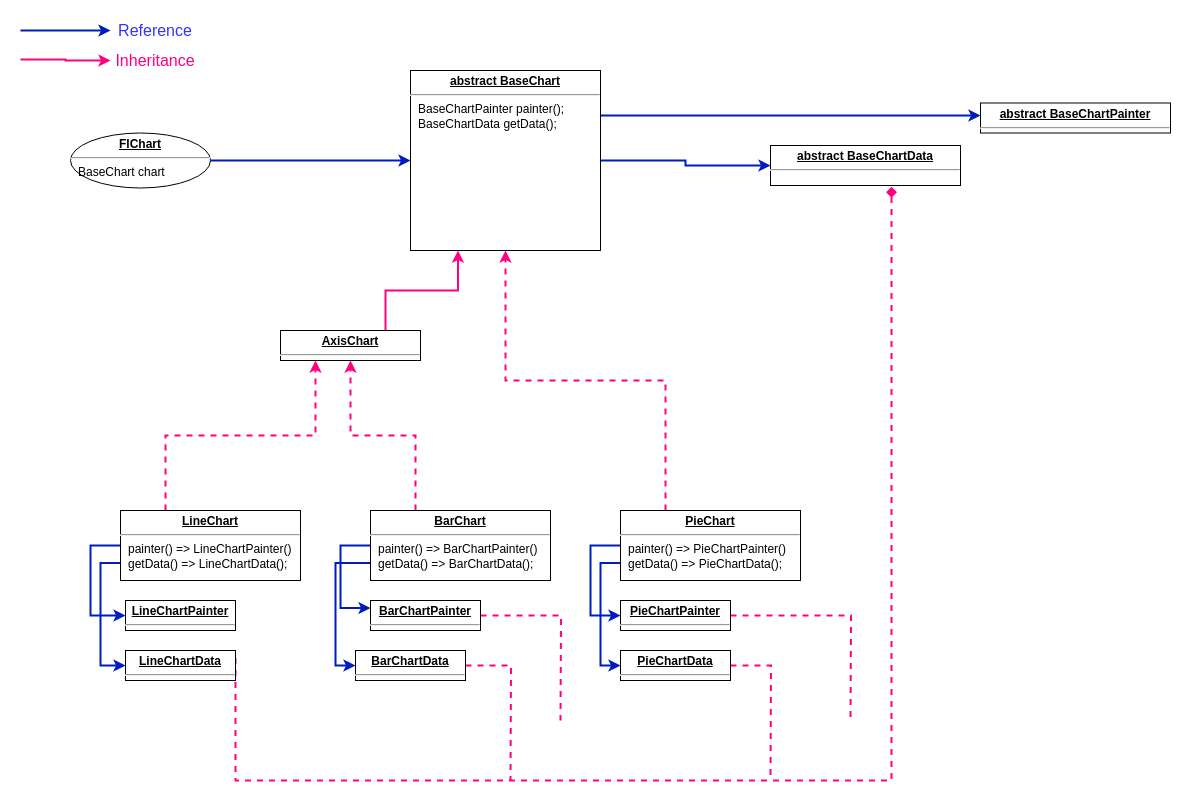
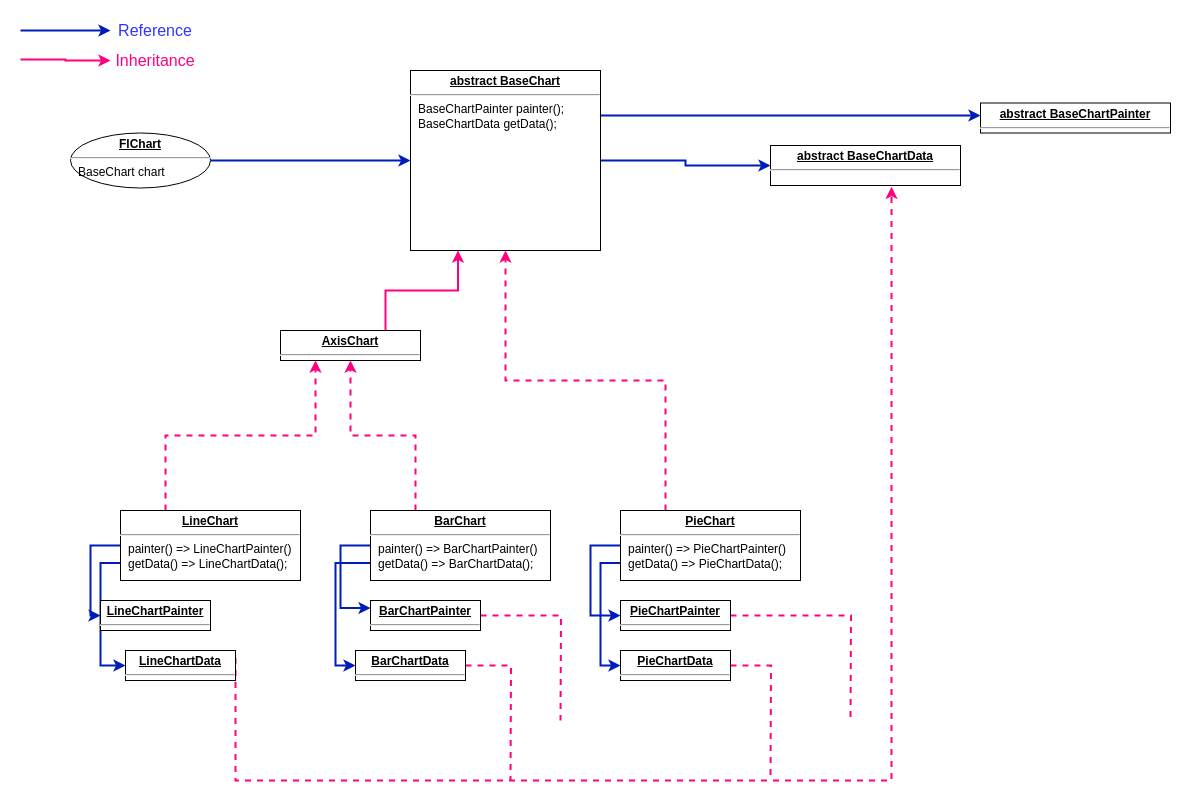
  <mxCell id="0" />
  <mxCell id="1" parent="0" />
  <mxCell id="2" style="edgeStyle=orthogonalEdgeStyle;rounded=0;orthogonalLoop=1;jettySize=auto;html=1;exitX=1;exitY=0.5;exitDx=0;exitDy=0;strokeColor=#001DBC;endArrow=classic;endFill=1;fillColor=#0050ef;strokeWidth=2;" edge="1" parent="1" source="3" target="8"><mxGeometry relative="1" as="geometry" /></mxCell>
  <mxCell id="3" value="&lt;p style=&quot;margin: 0px ; margin-top: 4px ; text-align: center ; text-decoration: underline&quot;&gt;&lt;b&gt;FlChart&lt;/b&gt;&lt;/p&gt;&lt;hr&gt;&lt;p style=&quot;margin: 0px ; margin-left: 8px&quot;&gt;BaseChart chart&lt;br&gt;&lt;/p&gt;" style="ellipse;verticalAlign=top;align=left;overflow=fill;fontSize=12;fontFamily=Helvetica;html=1;shadow=0;comic=0;labelBackgroundColor=none;strokeColor=#000000;strokeWidth=1;fillColor=#ffffff;" parent="1" vertex="1"><mxGeometry x="70" y="132.5" width="140" height="55" as="geometry" /></mxCell>
  <mxCell id="4" style="edgeStyle=orthogonalEdgeStyle;rounded=0;orthogonalLoop=1;jettySize=auto;html=1;exitX=0.75;exitY=0;exitDx=0;exitDy=0;entryX=0.25;entryY=1;entryDx=0;entryDy=0;fillColor=#d80073;strokeColor=#FF0080;strokeWidth=2;" edge="1" parent="1" source="5" target="8"><mxGeometry relative="1" as="geometry" /></mxCell>
  <mxCell id="5" value="&lt;p style=&quot;margin: 0px ; margin-top: 4px ; text-align: center ; text-decoration: underline&quot;&gt;&lt;b&gt;AxisChart&lt;/b&gt;&lt;/p&gt;&lt;hr&gt;&lt;p style=&quot;margin: 0px ; margin-left: 8px&quot;&gt;&lt;br&gt;&lt;/p&gt;" style="verticalAlign=top;align=left;overflow=fill;fontSize=12;fontFamily=Helvetica;html=1;rounded=0;shadow=0;comic=0;labelBackgroundColor=none;strokeColor=#000000;strokeWidth=1;fillColor=#ffffff;" parent="1" vertex="1"><mxGeometry x="280" y="330" width="140" height="30" as="geometry" /></mxCell>
  <mxCell id="6" style="edgeStyle=orthogonalEdgeStyle;rounded=0;jumpStyle=none;orthogonalLoop=1;jettySize=auto;html=1;exitX=1;exitY=0.25;exitDx=0;exitDy=0;startArrow=none;startFill=0;endArrow=classic;endFill=1;strokeColor=#001DBC;strokeWidth=2;fontColor=#FF0080;" edge="1" parent="1" source="8"><mxGeometry relative="1" as="geometry"><mxPoint x="980" y="115" as="targetPoint" /></mxGeometry></mxCell>
  <mxCell id="7" style="edgeStyle=orthogonalEdgeStyle;rounded=0;jumpStyle=none;orthogonalLoop=1;jettySize=auto;html=1;exitX=1;exitY=0.5;exitDx=0;exitDy=0;entryX=0;entryY=0.5;entryDx=0;entryDy=0;startArrow=none;startFill=0;endArrow=classic;endFill=1;strokeColor=#001DBC;strokeWidth=2;fontColor=#FF0080;" edge="1" parent="1" source="8" target="37"><mxGeometry relative="1" as="geometry" /></mxCell>
  <mxCell id="8" value="&lt;p style=&quot;margin: 0px ; margin-top: 4px ; text-align: center ; text-decoration: underline&quot;&gt;&lt;b&gt;abstract BaseChart&lt;/b&gt;&lt;/p&gt;&lt;hr&gt;&lt;p style=&quot;margin: 0px ; margin-left: 8px&quot;&gt;BaseChartPainter painter();&lt;/p&gt;&lt;p style=&quot;margin: 0px ; margin-left: 8px&quot;&gt;BaseChartData getData();&lt;/p&gt;" style="verticalAlign=top;align=left;overflow=fill;fontSize=12;fontFamily=Helvetica;html=1;rounded=0;shadow=0;comic=0;labelBackgroundColor=none;strokeColor=#000000;strokeWidth=1;fillColor=#ffffff;" parent="1" vertex="1"><mxGeometry x="410" y="70" width="190" height="180" as="geometry" /></mxCell>
  <mxCell id="9" style="edgeStyle=orthogonalEdgeStyle;rounded=0;orthogonalLoop=1;jettySize=auto;html=1;exitX=0.25;exitY=0;exitDx=0;exitDy=0;entryX=0.25;entryY=1;entryDx=0;entryDy=0;strokeColor=#FF0080;strokeWidth=2;dashed=1;" edge="1" parent="1" source="12" target="5"><mxGeometry relative="1" as="geometry" /></mxCell>
  <mxCell id="10" style="edgeStyle=orthogonalEdgeStyle;rounded=0;jumpStyle=none;orthogonalLoop=1;jettySize=auto;html=1;exitX=0;exitY=0.75;exitDx=0;exitDy=0;entryX=0;entryY=0.5;entryDx=0;entryDy=0;startArrow=none;startFill=0;endArrow=classic;endFill=1;strokeColor=#001DBC;strokeWidth=2;fontColor=#FF0080;" edge="1" parent="1" source="12" target="23"><mxGeometry relative="1" as="geometry" /></mxCell>
  <mxCell id="11" style="edgeStyle=orthogonalEdgeStyle;rounded=0;jumpStyle=none;orthogonalLoop=1;jettySize=auto;html=1;exitX=0;exitY=0.5;exitDx=0;exitDy=0;entryX=0;entryY=0.5;entryDx=0;entryDy=0;startArrow=none;startFill=0;endArrow=classic;endFill=1;strokeColor=#001DBC;strokeWidth=2;fontColor=#FF0080;" edge="1" parent="1" source="12" target="21"><mxGeometry relative="1" as="geometry"><Array as="points"><mxPoint x="90" y="545" /><mxPoint x="90" y="615" /></Array></mxGeometry></mxCell>
  <mxCell id="12" value="&lt;p style=&quot;margin: 0px ; margin-top: 4px ; text-align: center ; text-decoration: underline&quot;&gt;&lt;b&gt;LineChart&lt;/b&gt;&lt;/p&gt;&lt;hr&gt;&lt;p style=&quot;margin: 0px ; margin-left: 8px&quot;&gt;&lt;span&gt;painter() =&amp;gt; LineChartPainter()&lt;/span&gt;&lt;br&gt;&lt;/p&gt;&lt;p style=&quot;margin: 0px ; margin-left: 8px&quot;&gt;getData() =&amp;gt; LineChartData();&lt;/p&gt;" style="verticalAlign=top;align=left;overflow=fill;fontSize=12;fontFamily=Helvetica;html=1;rounded=0;shadow=0;comic=0;labelBackgroundColor=none;strokeColor=#000000;strokeWidth=1;fillColor=#ffffff;" parent="1" vertex="1"><mxGeometry x="120" y="510" width="180" height="70" as="geometry" /></mxCell>
  <mxCell id="13" style="edgeStyle=orthogonalEdgeStyle;rounded=0;orthogonalLoop=1;jettySize=auto;html=1;exitX=0.25;exitY=0;exitDx=0;exitDy=0;entryX=0.5;entryY=1;entryDx=0;entryDy=0;strokeColor=#FF0080;strokeWidth=2;dashed=1;" edge="1" parent="1" source="16" target="5"><mxGeometry relative="1" as="geometry" /></mxCell>
  <mxCell id="14" style="edgeStyle=orthogonalEdgeStyle;rounded=0;jumpStyle=none;orthogonalLoop=1;jettySize=auto;html=1;exitX=0;exitY=0.75;exitDx=0;exitDy=0;entryX=0;entryY=0.5;entryDx=0;entryDy=0;startArrow=none;startFill=0;endArrow=classic;endFill=1;strokeColor=#001DBC;strokeWidth=2;fontColor=#FF0080;" edge="1" parent="1" source="16" target="29"><mxGeometry relative="1" as="geometry" /></mxCell>
  <mxCell id="15" style="edgeStyle=orthogonalEdgeStyle;rounded=0;jumpStyle=none;orthogonalLoop=1;jettySize=auto;html=1;exitX=0;exitY=0.5;exitDx=0;exitDy=0;entryX=0;entryY=0.25;entryDx=0;entryDy=0;startArrow=none;startFill=0;endArrow=classic;endFill=1;strokeColor=#001DBC;strokeWidth=2;fontColor=#FF0080;" edge="1" parent="1" source="16" target="27"><mxGeometry relative="1" as="geometry"><Array as="points"><mxPoint x="340" y="545" /><mxPoint x="340" y="608" /></Array></mxGeometry></mxCell>
  <mxCell id="16" value="&lt;p style=&quot;margin: 0px ; margin-top: 4px ; text-align: center ; text-decoration: underline&quot;&gt;&lt;b&gt;BarChart&lt;/b&gt;&lt;/p&gt;&lt;hr&gt;&lt;p style=&quot;margin: 0px ; margin-left: 8px&quot;&gt;&lt;span&gt;painter() =&amp;gt; BarChartPainter()&lt;/span&gt;&lt;br&gt;&lt;/p&gt;&lt;p style=&quot;margin: 0px ; margin-left: 8px&quot;&gt;getData() =&amp;gt; BarChartData();&lt;/p&gt;" style="verticalAlign=top;align=left;overflow=fill;fontSize=12;fontFamily=Helvetica;html=1;rounded=0;shadow=0;comic=0;labelBackgroundColor=none;strokeColor=#000000;strokeWidth=1;fillColor=#ffffff;" vertex="1" parent="1"><mxGeometry x="370" y="510" width="180" height="70" as="geometry" /></mxCell>
  <mxCell id="17" style="edgeStyle=orthogonalEdgeStyle;rounded=0;orthogonalLoop=1;jettySize=auto;html=1;exitX=0.25;exitY=0;exitDx=0;exitDy=0;entryX=0.5;entryY=1;entryDx=0;entryDy=0;endArrow=classic;endFill=1;strokeColor=#FF0080;jumpStyle=none;strokeWidth=2;dashed=1;" edge="1" parent="1" source="20" target="8"><mxGeometry relative="1" as="geometry" /></mxCell>
  <mxCell id="18" style="edgeStyle=orthogonalEdgeStyle;rounded=0;jumpStyle=none;orthogonalLoop=1;jettySize=auto;html=1;exitX=0;exitY=0.75;exitDx=0;exitDy=0;entryX=0;entryY=0.5;entryDx=0;entryDy=0;startArrow=none;startFill=0;endArrow=classic;endFill=1;strokeColor=#001DBC;strokeWidth=2;fontColor=#FF0080;" edge="1" parent="1" source="20" target="33"><mxGeometry relative="1" as="geometry" /></mxCell>
  <mxCell id="19" style="edgeStyle=orthogonalEdgeStyle;rounded=0;jumpStyle=none;orthogonalLoop=1;jettySize=auto;html=1;exitX=0;exitY=0.5;exitDx=0;exitDy=0;entryX=0;entryY=0.5;entryDx=0;entryDy=0;startArrow=none;startFill=0;endArrow=classic;endFill=1;strokeColor=#001DBC;strokeWidth=2;fontColor=#FF0080;" edge="1" parent="1" source="20" target="31"><mxGeometry relative="1" as="geometry"><Array as="points"><mxPoint x="590" y="545" /><mxPoint x="590" y="615" /></Array></mxGeometry></mxCell>
  <mxCell id="20" value="&lt;p style=&quot;margin: 0px ; margin-top: 4px ; text-align: center ; text-decoration: underline&quot;&gt;&lt;b&gt;PieChart&lt;/b&gt;&lt;/p&gt;&lt;hr&gt;&lt;p style=&quot;margin: 0px ; margin-left: 8px&quot;&gt;&lt;span&gt;painter() =&amp;gt; PieChartPainter()&lt;/span&gt;&lt;br&gt;&lt;/p&gt;&lt;p style=&quot;margin: 0px ; margin-left: 8px&quot;&gt;getData() =&amp;gt; PieChartData();&lt;/p&gt;" style="verticalAlign=top;align=left;overflow=fill;fontSize=12;fontFamily=Helvetica;html=1;rounded=0;shadow=0;comic=0;labelBackgroundColor=none;strokeColor=#000000;strokeWidth=1;fillColor=#ffffff;" vertex="1" parent="1"><mxGeometry x="620" y="510" width="180" height="70" as="geometry" /></mxCell>
- <mxCell id="21" value="&lt;p style=&quot;margin: 0px ; margin-top: 4px ; text-align: center ; text-decoration: underline&quot;&gt;&lt;b&gt;LineChartPainter&lt;/b&gt;&lt;/p&gt;&lt;hr&gt;&lt;p style=&quot;margin: 0px ; margin-left: 8px&quot;&gt;&lt;br&gt;&lt;/p&gt;" style="verticalAlign=top;align=left;overflow=fill;fontSize=12;fontFamily=Helvetica;html=1;rounded=0;shadow=0;comic=0;labelBackgroundColor=none;strokeColor=#000000;strokeWidth=1;fillColor=#ffffff;" vertex="1" parent="1"><mxGeometry x="125" y="600" width="110" height="30" as="geometry" /></mxCell>
- <mxCell id="22" style="edgeStyle=orthogonalEdgeStyle;rounded=0;jumpStyle=none;orthogonalLoop=1;jettySize=auto;html=1;exitX=1;exitY=0.25;exitDx=0;exitDy=0;entryX=0.637;entryY=1.033;entryDx=0;entryDy=0;startArrow=none;startFill=0;endArrow=diamond;endFill=1;strokeColor=#FF0080;strokeWidth=2;fontColor=#FF0080;entryPerimeter=0;dashed=1;" edge="1" parent="1" source="23" target="37"><mxGeometry relative="1" as="geometry"><Array as="points"><mxPoint x="235" y="780" /><mxPoint x="891" y="780" /></Array></mxGeometry></mxCell>
+ <mxCell id="21" value="&lt;p style=&quot;margin: 0px ; margin-top: 4px ; text-align: center ; text-decoration: underline&quot;&gt;&lt;b&gt;LineChartPainter&lt;/b&gt;&lt;/p&gt;&lt;hr&gt;&lt;p style=&quot;margin: 0px ; margin-left: 8px&quot;&gt;&lt;br&gt;&lt;/p&gt;" style="verticalAlign=top;align=left;overflow=fill;fontSize=12;fontFamily=Helvetica;html=1;rounded=0;shadow=0;comic=0;labelBackgroundColor=none;strokeColor=#000000;strokeWidth=1;fillColor=#ffffff;" vertex="1" parent="1"><mxGeometry x="100" y="600" width="110" height="30" as="geometry" /></mxCell>
+ <mxCell id="22" style="edgeStyle=orthogonalEdgeStyle;rounded=0;jumpStyle=none;orthogonalLoop=1;jettySize=auto;html=1;exitX=1;exitY=0.25;exitDx=0;exitDy=0;entryX=0.637;entryY=1.033;entryDx=0;entryDy=0;startArrow=none;startFill=0;endArrow=classic;endFill=1;strokeColor=#FF0080;strokeWidth=2;fontColor=#FF0080;entryPerimeter=0;dashed=1;" edge="1" parent="1" source="23" target="37"><mxGeometry relative="1" as="geometry"><Array as="points"><mxPoint x="235" y="780" /><mxPoint x="891" y="780" /></Array></mxGeometry></mxCell>
  <mxCell id="23" value="&lt;p style=&quot;margin: 0px ; margin-top: 4px ; text-align: center ; text-decoration: underline&quot;&gt;&lt;b&gt;LineChartData&lt;/b&gt;&lt;/p&gt;&lt;hr&gt;&lt;p style=&quot;margin: 0px ; margin-left: 8px&quot;&gt;&lt;br&gt;&lt;/p&gt;" style="verticalAlign=top;align=left;overflow=fill;fontSize=12;fontFamily=Helvetica;html=1;rounded=0;shadow=0;comic=0;labelBackgroundColor=none;strokeColor=#000000;strokeWidth=1;fillColor=#ffffff;" vertex="1" parent="1"><mxGeometry x="125" y="650" width="110" height="30" as="geometry" /></mxCell>
  <mxCell id="24" style="edgeStyle=orthogonalEdgeStyle;rounded=0;orthogonalLoop=1;jettySize=auto;html=1;exitX=1;exitY=0.5;exitDx=0;exitDy=0;strokeColor=#001DBC;endArrow=classic;endFill=1;fillColor=#0050ef;strokeWidth=2;" edge="1" parent="1"><mxGeometry relative="1" as="geometry"><mxPoint x="20" y="30" as="sourcePoint" /><mxPoint x="110" y="30" as="targetPoint" /></mxGeometry></mxCell>
  <mxCell id="25" value="&lt;font color=&quot;#3333ff&quot; style=&quot;font-size: 16px&quot;&gt;Reference&lt;/font&gt;" style="text;html=1;strokeColor=none;fillColor=none;align=center;verticalAlign=middle;whiteSpace=wrap;rounded=0;" vertex="1" parent="1"><mxGeometry x="115" y="20" width="80" height="20" as="geometry" /></mxCell>
  <mxCell id="26" style="edgeStyle=orthogonalEdgeStyle;rounded=0;jumpStyle=none;orthogonalLoop=1;jettySize=auto;html=1;exitX=1;exitY=0.5;exitDx=0;exitDy=0;startArrow=none;startFill=0;endArrow=none;endFill=0;strokeColor=#FF0080;strokeWidth=2;fontColor=#FF0080;dashed=1;" edge="1" parent="1" source="27"><mxGeometry relative="1" as="geometry"><mxPoint x="560" y="720" as="targetPoint" /></mxGeometry></mxCell>
  <mxCell id="27" value="&lt;p style=&quot;margin: 0px ; margin-top: 4px ; text-align: center ; text-decoration: underline&quot;&gt;&lt;b&gt;BarChartPainter&lt;/b&gt;&lt;/p&gt;&lt;hr&gt;&lt;p style=&quot;margin: 0px ; margin-left: 8px&quot;&gt;&lt;br&gt;&lt;/p&gt;" style="verticalAlign=top;align=left;overflow=fill;fontSize=12;fontFamily=Helvetica;html=1;rounded=0;shadow=0;comic=0;labelBackgroundColor=none;strokeColor=#000000;strokeWidth=1;fillColor=#ffffff;" vertex="1" parent="1"><mxGeometry x="370" y="600" width="110" height="30" as="geometry" /></mxCell>
  <mxCell id="28" style="edgeStyle=orthogonalEdgeStyle;rounded=0;jumpStyle=none;orthogonalLoop=1;jettySize=auto;html=1;exitX=1;exitY=0.5;exitDx=0;exitDy=0;startArrow=none;startFill=0;endArrow=none;endFill=0;strokeColor=#FF0080;strokeWidth=2;fontColor=#FF0080;dashed=1;" edge="1" parent="1" source="29"><mxGeometry relative="1" as="geometry"><mxPoint x="510" y="780" as="targetPoint" /></mxGeometry></mxCell>
  <mxCell id="29" value="&lt;p style=&quot;margin: 0px ; margin-top: 4px ; text-align: center ; text-decoration: underline&quot;&gt;&lt;b&gt;Bar&lt;/b&gt;&lt;b&gt;ChartData&lt;/b&gt;&lt;/p&gt;&lt;hr&gt;&lt;p style=&quot;margin: 0px ; margin-left: 8px&quot;&gt;&lt;br&gt;&lt;/p&gt;" style="verticalAlign=top;align=left;overflow=fill;fontSize=12;fontFamily=Helvetica;html=1;rounded=0;shadow=0;comic=0;labelBackgroundColor=none;strokeColor=#000000;strokeWidth=1;fillColor=#ffffff;" vertex="1" parent="1"><mxGeometry x="355" y="650" width="110" height="30" as="geometry" /></mxCell>
  <mxCell id="30" style="edgeStyle=orthogonalEdgeStyle;rounded=0;jumpStyle=none;orthogonalLoop=1;jettySize=auto;html=1;exitX=1;exitY=0.5;exitDx=0;exitDy=0;startArrow=none;startFill=0;endArrow=none;endFill=0;strokeColor=#FF0080;strokeWidth=2;fontColor=#FF0080;dashed=1;" edge="1" parent="1" source="31"><mxGeometry relative="1" as="geometry"><mxPoint x="850" y="720" as="targetPoint" /></mxGeometry></mxCell>
  <mxCell id="31" value="&lt;p style=&quot;margin: 0px ; margin-top: 4px ; text-align: center ; text-decoration: underline&quot;&gt;&lt;b&gt;PieChartPainter&lt;/b&gt;&lt;/p&gt;&lt;hr&gt;&lt;p style=&quot;margin: 0px ; margin-left: 8px&quot;&gt;&lt;br&gt;&lt;/p&gt;" style="verticalAlign=top;align=left;overflow=fill;fontSize=12;fontFamily=Helvetica;html=1;rounded=0;shadow=0;comic=0;labelBackgroundColor=none;strokeColor=#000000;strokeWidth=1;fillColor=#ffffff;" vertex="1" parent="1"><mxGeometry x="620" y="600" width="110" height="30" as="geometry" /></mxCell>
  <mxCell id="32" style="edgeStyle=orthogonalEdgeStyle;rounded=0;jumpStyle=none;orthogonalLoop=1;jettySize=auto;html=1;exitX=1;exitY=0.5;exitDx=0;exitDy=0;startArrow=none;startFill=0;endArrow=none;endFill=0;strokeColor=#FF0080;strokeWidth=2;fontColor=#FF0080;dashed=1;" edge="1" parent="1" source="33"><mxGeometry relative="1" as="geometry"><mxPoint x="770" y="780" as="targetPoint" /></mxGeometry></mxCell>
  <mxCell id="33" value="&lt;p style=&quot;margin: 0px ; margin-top: 4px ; text-align: center ; text-decoration: underline&quot;&gt;&lt;b&gt;PieChartData&lt;/b&gt;&lt;/p&gt;&lt;hr&gt;&lt;p style=&quot;margin: 0px ; margin-left: 8px&quot;&gt;&lt;br&gt;&lt;/p&gt;" style="verticalAlign=top;align=left;overflow=fill;fontSize=12;fontFamily=Helvetica;html=1;rounded=0;shadow=0;comic=0;labelBackgroundColor=none;strokeColor=#000000;strokeWidth=1;fillColor=#ffffff;" vertex="1" parent="1"><mxGeometry x="620" y="650" width="110" height="30" as="geometry" /></mxCell>
  <mxCell id="34" style="edgeStyle=orthogonalEdgeStyle;rounded=0;orthogonalLoop=1;jettySize=auto;html=1;endArrow=classic;endFill=1;strokeColor=#FF0080;jumpStyle=none;strokeWidth=2;" edge="1" parent="1"><mxGeometry relative="1" as="geometry"><mxPoint x="20" y="59" as="sourcePoint" /><mxPoint x="110" y="60" as="targetPoint" /><Array as="points"><mxPoint x="65" y="59.5" /><mxPoint x="65" y="59.5" /></Array></mxGeometry></mxCell>
  <mxCell id="35" value="&lt;font style=&quot;font-size: 16px&quot;&gt;Inheritance&lt;/font&gt;" style="text;html=1;strokeColor=none;fillColor=none;align=center;verticalAlign=middle;whiteSpace=wrap;rounded=0;fontColor=#FF0080;" vertex="1" parent="1"><mxGeometry x="110" y="50" width="90" height="20" as="geometry" /></mxCell>
  <mxCell id="36" value="&lt;p style=&quot;margin: 0px ; margin-top: 4px ; text-align: center ; text-decoration: underline&quot;&gt;&lt;b&gt;abstract BaseChartPainter&lt;/b&gt;&lt;/p&gt;&lt;hr&gt;&lt;p style=&quot;margin: 0px ; margin-left: 8px&quot;&gt;&lt;br&gt;&lt;/p&gt;" style="verticalAlign=top;align=left;overflow=fill;fontSize=12;fontFamily=Helvetica;html=1;rounded=0;shadow=0;comic=0;labelBackgroundColor=none;strokeColor=#000000;strokeWidth=1;fillColor=#ffffff;" vertex="1" parent="1"><mxGeometry x="980" y="102.5" width="190" height="30" as="geometry" /></mxCell>
  <mxCell id="37" value="&lt;p style=&quot;margin: 0px ; margin-top: 4px ; text-align: center ; text-decoration: underline&quot;&gt;&lt;b&gt;abstract BaseChartData&lt;/b&gt;&lt;/p&gt;&lt;hr&gt;&lt;p style=&quot;margin: 0px ; margin-left: 8px&quot;&gt;&lt;br&gt;&lt;/p&gt;" style="verticalAlign=top;align=left;overflow=fill;fontSize=12;fontFamily=Helvetica;html=1;rounded=0;shadow=0;comic=0;labelBackgroundColor=none;strokeColor=#000000;strokeWidth=1;fillColor=#ffffff;" vertex="1" parent="1"><mxGeometry x="770" y="145" width="190" height="40" as="geometry" /></mxCell>
